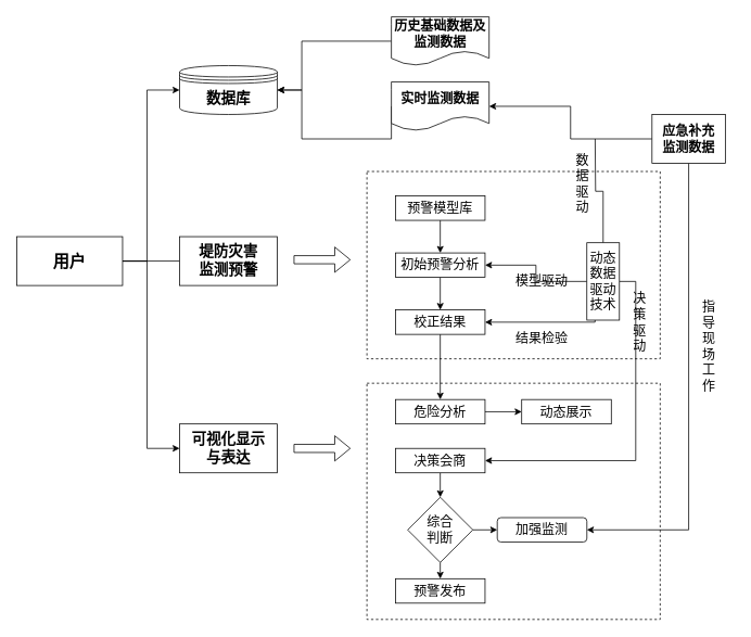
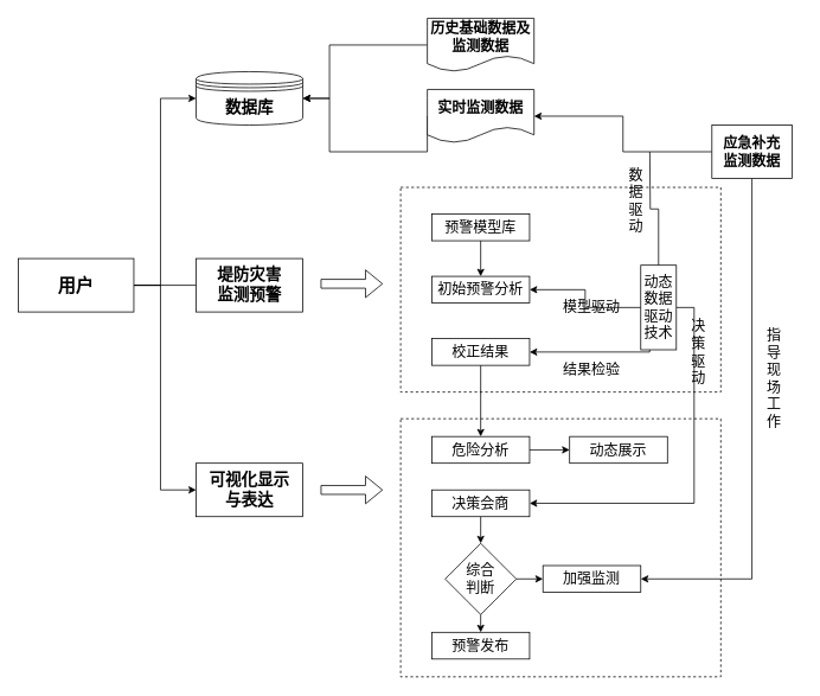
  <mxCell id="0" />
  <mxCell id="1" parent="0" />
  <mxCell id="2" value="" style="rounded=0;whiteSpace=wrap;html=1;fontFamily=宋体;fontSource=https%3A%2F%2Ffonts.googleapis.com%2Fcss%3Ffamily%3DSongti;fontSize=14;labelBorderColor=none;textOpacity=0;dashed=1;" vertex="1" parent="1"><mxGeometry x="450" y="470" width="360" height="290" as="geometry" /></mxCell>
  <mxCell id="3" value="" style="rounded=0;whiteSpace=wrap;html=1;fontFamily=宋体;fontSource=https%3A%2F%2Ffonts.googleapis.com%2Fcss%3Ffamily%3DSongti;fontSize=14;labelBorderColor=none;textOpacity=0;dashed=1;" vertex="1" parent="1"><mxGeometry x="450" y="210" width="360" height="230" as="geometry" /></mxCell>
  <mxCell id="4" style="edgeStyle=orthogonalEdgeStyle;rounded=0;orthogonalLoop=1;jettySize=auto;html=1;exitX=1;exitY=0.5;exitDx=0;exitDy=0;entryX=0;entryY=0.5;entryDx=0;entryDy=0;fontFamily=宋体;fontSource=https%3A%2F%2Ffonts.googleapis.com%2Fcss%3Ffamily%3DSongti;fontSize=14;endArrow=none;" edge="1" parent="1" source="7" target="10"><mxGeometry relative="1" as="geometry" /></mxCell>
  <mxCell id="5" style="edgeStyle=orthogonalEdgeStyle;rounded=0;orthogonalLoop=1;jettySize=auto;html=1;exitX=1;exitY=0.5;exitDx=0;exitDy=0;fontFamily=宋体;fontSource=https%3A%2F%2Ffonts.googleapis.com%2Fcss%3Ffamily%3DSongti;fontSize=14;entryX=0;entryY=0.5;entryDx=0;entryDy=0;" edge="1" parent="1" source="7" target="9"><mxGeometry relative="1" as="geometry"><mxPoint x="260" y="110" as="targetPoint" /><Array as="points"><mxPoint x="180" y="320" /><mxPoint x="180" y="110" /></Array></mxGeometry></mxCell>
  <mxCell id="6" style="edgeStyle=orthogonalEdgeStyle;rounded=0;orthogonalLoop=1;jettySize=auto;html=1;fontFamily=宋体;fontSource=https%3A%2F%2Ffonts.googleapis.com%2Fcss%3Ffamily%3DSongti;fontSize=14;entryX=0;entryY=0.5;entryDx=0;entryDy=0;exitX=1;exitY=0.5;exitDx=0;exitDy=0;" edge="1" parent="1" source="7" target="8"><mxGeometry relative="1" as="geometry"><mxPoint x="180" y="420" as="targetPoint" /><Array as="points"><mxPoint x="180" y="320" /><mxPoint x="180" y="550" /></Array></mxGeometry></mxCell>
  <mxCell id="7" value="&lt;font style=&quot;font-size: 20px;&quot; face=&quot;宋体&quot; data-font-src=&quot;https://fonts.googleapis.com/css?family=Songti&quot;&gt;用户&lt;/font&gt;" style="rounded=0;whiteSpace=wrap;html=1;fontFamily=Times New Roman;fontStyle=1;fontSize=14;" vertex="1" parent="1"><mxGeometry x="20" y="290" width="130" height="60" as="geometry" /></mxCell>
  <mxCell id="8" value="&lt;font style=&quot;font-size: 18px;&quot; face=&quot;宋体&quot; data-font-src=&quot;https://fonts.googleapis.com/css?family=Songti&quot;&gt;可视化显示&lt;br&gt;与表达&lt;/font&gt;" style="rounded=0;whiteSpace=wrap;html=1;fontFamily=Times New Roman;fontStyle=1" vertex="1" parent="1"><mxGeometry x="220" y="520" width="120" height="60" as="geometry" /></mxCell>
  <mxCell id="9" value="&lt;font style=&quot;font-size: 18px;&quot; data-font-src=&quot;https://fonts.googleapis.com/css?family=Songti&quot; face=&quot;宋体&quot;&gt;数据库&lt;/font&gt;" style="shape=datastore;whiteSpace=wrap;html=1;fontFamily=Comic Sans MS;fontSize=14;fontStyle=1" vertex="1" parent="1"><mxGeometry x="220" y="80" width="120" height="60" as="geometry" /></mxCell>
  <mxCell id="10" value="&lt;font style=&quot;font-size: 18px;&quot; face=&quot;宋体&quot; data-font-src=&quot;https://fonts.googleapis.com/css?family=Songti&quot;&gt;堤防灾害&lt;br&gt;监测预警&lt;/font&gt;" style="rounded=0;whiteSpace=wrap;html=1;fontFamily=Times New Roman;fontStyle=1" vertex="1" parent="1"><mxGeometry x="220" y="290" width="120" height="60" as="geometry" /></mxCell>
  <mxCell id="11" style="edgeStyle=orthogonalEdgeStyle;rounded=0;orthogonalLoop=1;jettySize=auto;html=1;exitX=0;exitY=0.5;exitDx=0;exitDy=0;entryX=1;entryY=0.5;entryDx=0;entryDy=0;fontFamily=宋体;fontSource=https%3A%2F%2Ffonts.googleapis.com%2Fcss%3Ffamily%3DSongti;fontSize=14;" edge="1" parent="1" source="12" target="9"><mxGeometry relative="1" as="geometry"><Array as="points"><mxPoint x="370" y="50" /><mxPoint x="370" y="110" /></Array></mxGeometry></mxCell>
  <mxCell id="12" value="历史基础数据及监测数据" style="shape=document;whiteSpace=wrap;html=1;boundedLbl=1;fontFamily=宋体;fontSource=https%3A%2F%2Ffonts.googleapis.com%2Fcss%3Ffamily%3DSongti;fontSize=16;fontStyle=1" vertex="1" parent="1"><mxGeometry x="480" y="20" width="120" height="60" as="geometry" /></mxCell>
  <mxCell id="13" style="edgeStyle=orthogonalEdgeStyle;rounded=0;orthogonalLoop=1;jettySize=auto;html=1;exitX=0;exitY=0.5;exitDx=0;exitDy=0;fontFamily=宋体;fontSource=https%3A%2F%2Ffonts.googleapis.com%2Fcss%3Ffamily%3DSongti;fontSize=14;entryX=1;entryY=0.5;entryDx=0;entryDy=0;" edge="1" parent="1" source="14" target="9"><mxGeometry relative="1" as="geometry"><mxPoint x="410" y="110" as="targetPoint" /><Array as="points"><mxPoint x="370" y="170" /><mxPoint x="370" y="110" /></Array></mxGeometry></mxCell>
  <mxCell id="14" value="实时监测数据" style="shape=document;whiteSpace=wrap;html=1;boundedLbl=1;fontFamily=宋体;fontSource=https%3A%2F%2Ffonts.googleapis.com%2Fcss%3Ffamily%3DSongti;fontSize=16;fontStyle=1" vertex="1" parent="1"><mxGeometry x="480" y="100" width="120" height="60" as="geometry" /></mxCell>
  <mxCell id="15" style="edgeStyle=orthogonalEdgeStyle;rounded=0;orthogonalLoop=1;jettySize=auto;html=1;exitX=0;exitY=0.5;exitDx=0;exitDy=0;fontFamily=宋体;fontSource=https%3A%2F%2Ffonts.googleapis.com%2Fcss%3Ffamily%3DSongti;fontSize=14;" edge="1" parent="1" source="17" target="14"><mxGeometry relative="1" as="geometry" /></mxCell>
  <mxCell id="16" style="edgeStyle=orthogonalEdgeStyle;rounded=0;orthogonalLoop=1;jettySize=auto;html=1;exitX=0.5;exitY=1;exitDx=0;exitDy=0;entryX=1;entryY=0.5;entryDx=0;entryDy=0;fontFamily=宋体;fontSource=https%3A%2F%2Ffonts.googleapis.com%2Fcss%3Ffamily%3DSongti;fontSize=14;endArrow=classic;endFill=1;" edge="1" parent="1" source="17" target="43"><mxGeometry relative="1" as="geometry" /></mxCell>
  <mxCell id="17" value="应急补充&lt;br style=&quot;font-size: 16px;&quot;&gt;监测数据" style="rounded=0;whiteSpace=wrap;html=1;fontFamily=宋体;fontSource=https%3A%2F%2Ffonts.googleapis.com%2Fcss%3Ffamily%3DSongti;fontSize=16;fontStyle=1" vertex="1" parent="1"><mxGeometry x="800" y="140" width="90" height="60" as="geometry" /></mxCell>
  <mxCell id="18" value="" style="shape=flexArrow;endArrow=classic;html=1;rounded=0;fontFamily=宋体;fontSource=https%3A%2F%2Ffonts.googleapis.com%2Fcss%3Ffamily%3DSongti;fontSize=14;" edge="1" parent="1"><mxGeometry width="50" height="50" relative="1" as="geometry"><mxPoint x="360" y="318.33" as="sourcePoint" /><mxPoint x="430" y="318.33" as="targetPoint" /></mxGeometry></mxCell>
  <mxCell id="19" value="" style="shape=flexArrow;endArrow=classic;html=1;rounded=0;fontFamily=宋体;fontSource=https%3A%2F%2Ffonts.googleapis.com%2Fcss%3Ffamily%3DSongti;fontSize=14;" edge="1" parent="1"><mxGeometry width="50" height="50" relative="1" as="geometry"><mxPoint x="360" y="550" as="sourcePoint" /><mxPoint x="430" y="550" as="targetPoint" /></mxGeometry></mxCell>
  <mxCell id="20" style="edgeStyle=orthogonalEdgeStyle;rounded=0;orthogonalLoop=1;jettySize=auto;html=1;exitX=0.5;exitY=1;exitDx=0;exitDy=0;entryX=0.5;entryY=0;entryDx=0;entryDy=0;fontFamily=宋体;fontSource=https%3A%2F%2Ffonts.googleapis.com%2Fcss%3Ffamily%3DSongti;fontSize=14;" edge="1" parent="1" source="21" target="23"><mxGeometry relative="1" as="geometry" /></mxCell>
  <mxCell id="21" value="预警模型库" style="rounded=0;whiteSpace=wrap;html=1;labelBorderColor=none;fontFamily=宋体;fontSource=https%3A%2F%2Ffonts.googleapis.com%2Fcss%3Ffamily%3DSongti;fontSize=16;" vertex="1" parent="1"><mxGeometry x="485" y="240" width="110" height="30" as="geometry" /></mxCell>
- <mxCell id="22" style="edgeStyle=orthogonalEdgeStyle;rounded=0;orthogonalLoop=1;jettySize=auto;html=1;exitX=0.5;exitY=1;exitDx=0;exitDy=0;entryX=0.5;entryY=0;entryDx=0;entryDy=0;fontFamily=宋体;fontSource=https%3A%2F%2Ffonts.googleapis.com%2Fcss%3Ffamily%3DSongti;fontSize=14;" edge="1" parent="1" source="23" target="25"><mxGeometry relative="1" as="geometry" /></mxCell>
  <mxCell id="23" value="初始预警分析" style="rounded=0;whiteSpace=wrap;html=1;labelBorderColor=none;fontFamily=宋体;fontSource=https%3A%2F%2Ffonts.googleapis.com%2Fcss%3Ffamily%3DSongti;fontSize=16;" vertex="1" parent="1"><mxGeometry x="485" y="310" width="110" height="30" as="geometry" /></mxCell>
  <mxCell id="24" style="edgeStyle=orthogonalEdgeStyle;rounded=0;orthogonalLoop=1;jettySize=auto;html=1;exitX=0.5;exitY=1;exitDx=0;exitDy=0;entryX=0.5;entryY=0;entryDx=0;entryDy=0;fontFamily=宋体;fontSource=https%3A%2F%2Ffonts.googleapis.com%2Fcss%3Ffamily%3DSongti;fontSize=14;endArrow=classic;endFill=1;" edge="1" parent="1" source="25" target="35"><mxGeometry relative="1" as="geometry" /></mxCell>
  <mxCell id="25" value="校正结果" style="rounded=0;whiteSpace=wrap;html=1;labelBorderColor=none;fontFamily=宋体;fontSource=https%3A%2F%2Ffonts.googleapis.com%2Fcss%3Ffamily%3DSongti;fontSize=16;" vertex="1" parent="1"><mxGeometry x="485" y="380" width="110" height="30" as="geometry" /></mxCell>
  <mxCell id="26" style="edgeStyle=orthogonalEdgeStyle;rounded=0;orthogonalLoop=1;jettySize=auto;html=1;entryX=1;entryY=0.5;entryDx=0;entryDy=0;fontFamily=宋体;fontSource=https%3A%2F%2Ffonts.googleapis.com%2Fcss%3Ffamily%3DSongti;fontSize=14;" edge="1" parent="1" source="30" target="25"><mxGeometry relative="1" as="geometry"><Array as="points"><mxPoint x="730" y="395" /></Array></mxGeometry></mxCell>
  <mxCell id="27" style="edgeStyle=orthogonalEdgeStyle;rounded=0;orthogonalLoop=1;jettySize=auto;html=1;exitX=0.5;exitY=1;exitDx=0;exitDy=0;fontFamily=宋体;fontSource=https%3A%2F%2Ffonts.googleapis.com%2Fcss%3Ffamily%3DSongti;fontSize=14;" edge="1" parent="1" source="30" target="23"><mxGeometry relative="1" as="geometry" /></mxCell>
  <mxCell id="28" style="edgeStyle=orthogonalEdgeStyle;rounded=0;orthogonalLoop=1;jettySize=auto;html=1;exitX=0;exitY=0.5;exitDx=0;exitDy=0;fontFamily=宋体;fontSource=https%3A%2F%2Ffonts.googleapis.com%2Fcss%3Ffamily%3DSongti;fontSize=14;endArrow=none;endFill=0;" edge="1" parent="1" source="30"><mxGeometry relative="1" as="geometry"><mxPoint x="730.172" y="170" as="targetPoint" /></mxGeometry></mxCell>
  <mxCell id="29" style="edgeStyle=orthogonalEdgeStyle;rounded=0;orthogonalLoop=1;jettySize=auto;html=1;exitX=0.5;exitY=0;exitDx=0;exitDy=0;entryX=1;entryY=0.5;entryDx=0;entryDy=0;fontFamily=宋体;fontSource=https%3A%2F%2Ffonts.googleapis.com%2Fcss%3Ffamily%3DSongti;fontSize=14;endArrow=classic;endFill=1;" edge="1" parent="1" source="30" target="37"><mxGeometry relative="1" as="geometry" /></mxCell>
  <mxCell id="30" value="动态&lt;br style=&quot;font-size: 16px;&quot;&gt;数据&lt;br style=&quot;font-size: 16px;&quot;&gt;驱动&lt;br style=&quot;font-size: 16px;&quot;&gt;技术" style="rounded=0;whiteSpace=wrap;html=1;labelBorderColor=none;fontFamily=宋体;fontSource=https%3A%2F%2Ffonts.googleapis.com%2Fcss%3Ffamily%3DSongti;fontSize=16;direction=south;" vertex="1" parent="1"><mxGeometry x="720" y="297.5" width="40" height="95" as="geometry" /></mxCell>
  <mxCell id="31" value="结果检验" style="text;html=1;strokeColor=none;fillColor=none;align=center;verticalAlign=middle;whiteSpace=wrap;rounded=0;labelBorderColor=none;fontFamily=宋体;fontSource=https%3A%2F%2Ffonts.googleapis.com%2Fcss%3Ffamily%3DSongti;fontSize=16;" vertex="1" parent="1"><mxGeometry x="630" y="400" width="70" height="30" as="geometry" /></mxCell>
  <mxCell id="32" value="模型驱动" style="text;html=1;strokeColor=none;fillColor=none;align=center;verticalAlign=middle;whiteSpace=wrap;rounded=0;labelBorderColor=none;fontFamily=宋体;fontSource=https%3A%2F%2Ffonts.googleapis.com%2Fcss%3Ffamily%3DSongti;fontSize=16;" vertex="1" parent="1"><mxGeometry x="625" y="330" width="80" height="30" as="geometry" /></mxCell>
  <mxCell id="33" value="数&lt;br style=&quot;font-size: 16px;&quot;&gt;据&lt;br style=&quot;font-size: 16px;&quot;&gt;驱&lt;br style=&quot;font-size: 16px;&quot;&gt;动" style="text;html=1;strokeColor=none;fillColor=none;align=center;verticalAlign=middle;whiteSpace=wrap;rounded=0;labelBorderColor=none;fontFamily=宋体;fontSource=https%3A%2F%2Ffonts.googleapis.com%2Fcss%3Ffamily%3DSongti;fontSize=16;" vertex="1" parent="1"><mxGeometry x="700" y="180" width="30" height="90" as="geometry" /></mxCell>
  <mxCell id="34" style="edgeStyle=orthogonalEdgeStyle;rounded=0;orthogonalLoop=1;jettySize=auto;html=1;exitX=1;exitY=0.5;exitDx=0;exitDy=0;entryX=0;entryY=0.5;entryDx=0;entryDy=0;fontFamily=宋体;fontSource=https%3A%2F%2Ffonts.googleapis.com%2Fcss%3Ffamily%3DSongti;fontSize=14;endArrow=classic;endFill=1;" edge="1" parent="1" source="35" target="42"><mxGeometry relative="1" as="geometry" /></mxCell>
  <mxCell id="35" value="危险分析" style="rounded=0;whiteSpace=wrap;html=1;labelBorderColor=none;fontFamily=宋体;fontSource=https%3A%2F%2Ffonts.googleapis.com%2Fcss%3Ffamily%3DSongti;fontSize=16;" vertex="1" parent="1"><mxGeometry x="485" y="490" width="110" height="30" as="geometry" /></mxCell>
  <mxCell id="36" style="edgeStyle=orthogonalEdgeStyle;rounded=0;orthogonalLoop=1;jettySize=auto;html=1;exitX=0.5;exitY=1;exitDx=0;exitDy=0;entryX=0.5;entryY=0;entryDx=0;entryDy=0;fontFamily=宋体;fontSource=https%3A%2F%2Ffonts.googleapis.com%2Fcss%3Ffamily%3DSongti;fontSize=14;endArrow=classic;endFill=1;" edge="1" parent="1" source="37" target="40"><mxGeometry relative="1" as="geometry" /></mxCell>
  <mxCell id="37" value="决策会商" style="rounded=0;whiteSpace=wrap;html=1;labelBorderColor=none;fontFamily=宋体;fontSource=https%3A%2F%2Ffonts.googleapis.com%2Fcss%3Ffamily%3DSongti;fontSize=16;" vertex="1" parent="1"><mxGeometry x="485" y="550" width="110" height="30" as="geometry" /></mxCell>
  <mxCell id="38" style="edgeStyle=orthogonalEdgeStyle;rounded=0;orthogonalLoop=1;jettySize=auto;html=1;exitX=0.5;exitY=1;exitDx=0;exitDy=0;entryX=0.5;entryY=0;entryDx=0;entryDy=0;fontFamily=宋体;fontSource=https%3A%2F%2Ffonts.googleapis.com%2Fcss%3Ffamily%3DSongti;fontSize=14;endArrow=classic;endFill=1;" edge="1" parent="1" source="40" target="41"><mxGeometry relative="1" as="geometry" /></mxCell>
  <mxCell id="39" style="edgeStyle=orthogonalEdgeStyle;rounded=0;orthogonalLoop=1;jettySize=auto;html=1;exitX=1;exitY=0.5;exitDx=0;exitDy=0;entryX=0;entryY=0.5;entryDx=0;entryDy=0;fontFamily=宋体;fontSource=https%3A%2F%2Ffonts.googleapis.com%2Fcss%3Ffamily%3DSongti;fontSize=14;endArrow=classic;endFill=1;" edge="1" parent="1" source="40" target="43"><mxGeometry relative="1" as="geometry" /></mxCell>
  <mxCell id="40" value="综合&lt;br style=&quot;font-size: 16px;&quot;&gt;判断" style="rhombus;whiteSpace=wrap;html=1;labelBorderColor=none;fontFamily=宋体;fontSource=https%3A%2F%2Ffonts.googleapis.com%2Fcss%3Ffamily%3DSongti;fontSize=16;" vertex="1" parent="1"><mxGeometry x="500" y="610" width="80" height="80" as="geometry" /></mxCell>
  <mxCell id="41" value="预警发布" style="rounded=0;whiteSpace=wrap;html=1;labelBorderColor=none;fontFamily=宋体;fontSource=https%3A%2F%2Ffonts.googleapis.com%2Fcss%3Ffamily%3DSongti;fontSize=16;" vertex="1" parent="1"><mxGeometry x="485" y="710" width="110" height="30" as="geometry" /></mxCell>
  <mxCell id="42" value="动态展示" style="rounded=0;whiteSpace=wrap;html=1;labelBorderColor=none;fontFamily=宋体;fontSource=https%3A%2F%2Ffonts.googleapis.com%2Fcss%3Ffamily%3DSongti;fontSize=16;" vertex="1" parent="1"><mxGeometry x="640" y="490" width="110" height="30" as="geometry" /></mxCell>
- <mxCell id="43" value="加强监测" style="whiteSpace=wrap;html=1;labelBorderColor=none;fontFamily=宋体;fontSource=https%3A%2F%2Ffonts.googleapis.com%2Fcss%3Ffamily%3DSongti;fontSize=16;rounded=1;" vertex="1" parent="1"><mxGeometry x="610" y="635" width="110" height="30" as="geometry" /></mxCell>
+ <mxCell id="43" value="加强监测" style="rounded=0;whiteSpace=wrap;html=1;labelBorderColor=none;fontFamily=宋体;fontSource=https%3A%2F%2Ffonts.googleapis.com%2Fcss%3Ffamily%3DSongti;fontSize=16;" vertex="1" parent="1"><mxGeometry x="610" y="635" width="110" height="30" as="geometry" /></mxCell>
  <mxCell id="44" value="&lt;font style=&quot;font-size: 16px;&quot;&gt;指&lt;br style=&quot;font-size: 16px;&quot;&gt;导&lt;br style=&quot;font-size: 16px;&quot;&gt;现&lt;br style=&quot;font-size: 16px;&quot;&gt;场&lt;br style=&quot;font-size: 16px;&quot;&gt;工&lt;br style=&quot;font-size: 16px;&quot;&gt;作&lt;/font&gt;" style="text;html=1;strokeColor=none;fillColor=none;align=center;verticalAlign=middle;whiteSpace=wrap;rounded=0;labelBorderColor=none;fontFamily=宋体;fontSource=https%3A%2F%2Ffonts.googleapis.com%2Fcss%3Ffamily%3DSongti;fontSize=16;" vertex="1" parent="1"><mxGeometry x="840" y="360" width="60" height="130" as="geometry" /></mxCell>
  <mxCell id="45" value="决&lt;br style=&quot;font-size: 16px;&quot;&gt;策&lt;br style=&quot;font-size: 16px;&quot;&gt;驱&lt;br style=&quot;font-size: 16px;&quot;&gt;动" style="text;html=1;strokeColor=none;fillColor=none;align=center;verticalAlign=middle;whiteSpace=wrap;rounded=0;labelBorderColor=none;fontFamily=宋体;fontSource=https%3A%2F%2Ffonts.googleapis.com%2Fcss%3Ffamily%3DSongti;fontSize=16;" vertex="1" parent="1"><mxGeometry x="770" y="350" width="30" height="90" as="geometry" /></mxCell>
